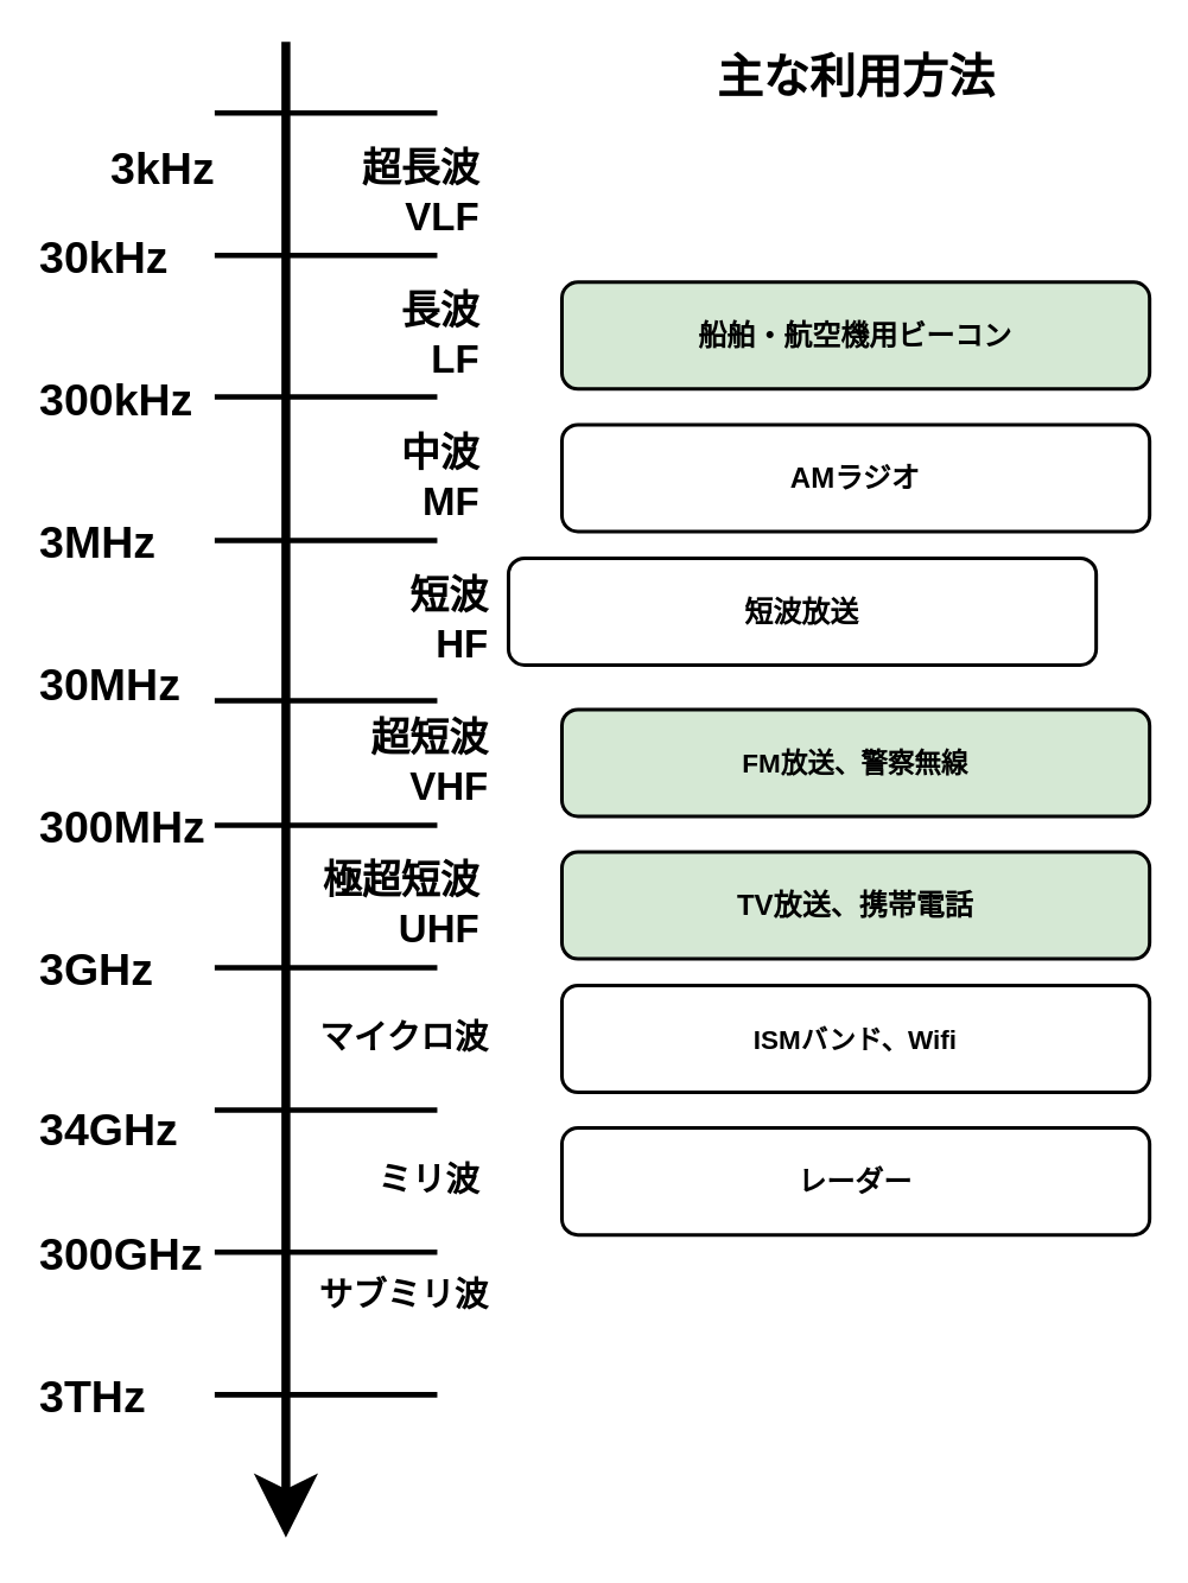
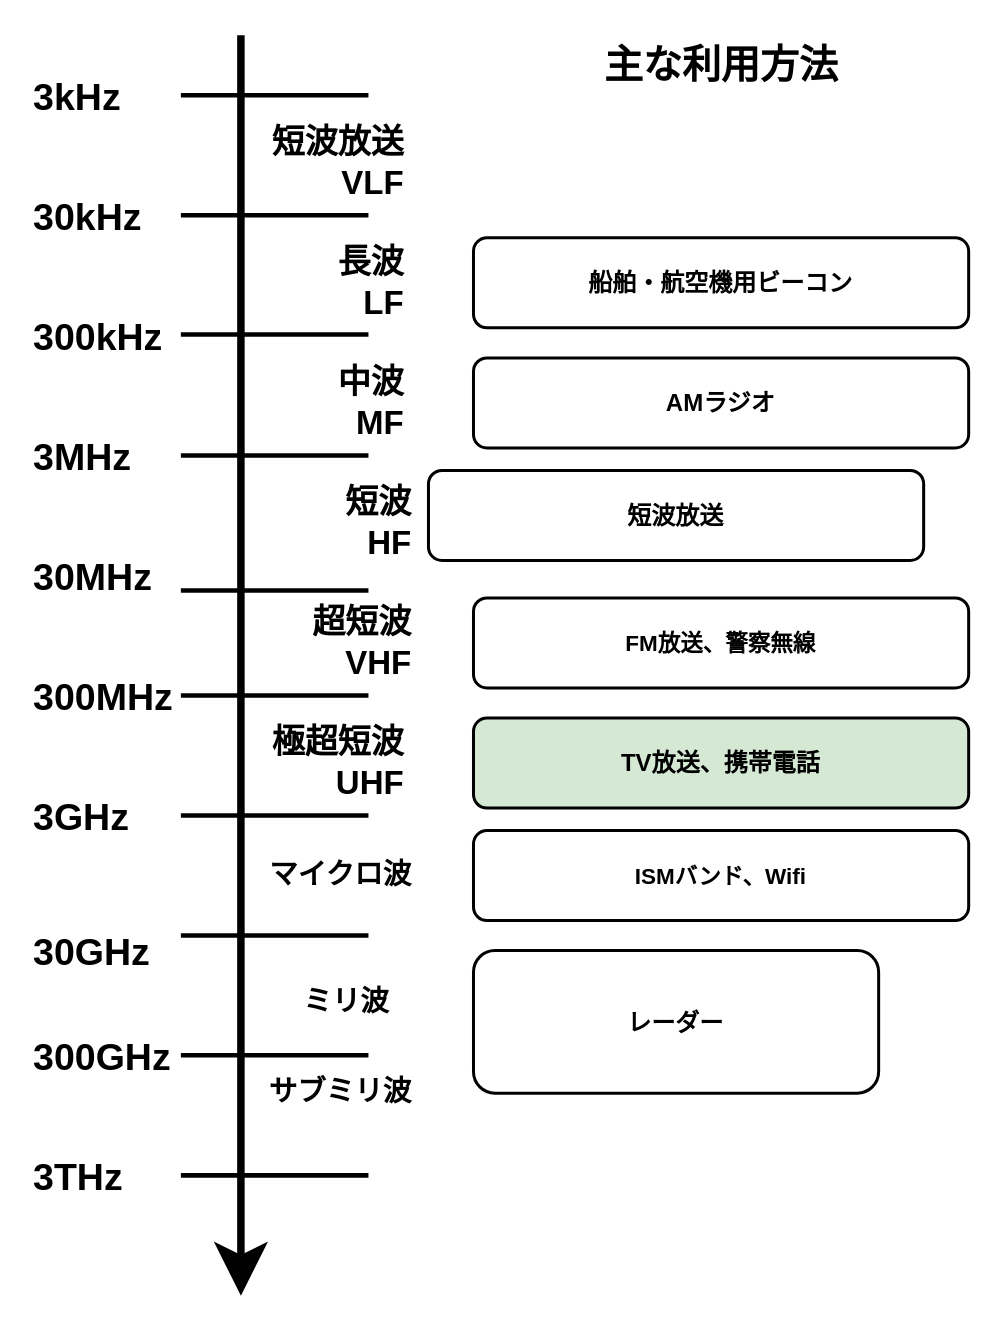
  <mxCell id="0" />
  <mxCell id="1" parent="0" />
  <mxCell id="2" value="" style="endArrow=classic;html=1;endFill=1;endSize=20;strokeWidth=5;" edge="1" parent="1"><mxGeometry width="50" height="50" relative="1" as="geometry"><mxPoint x="160" y="20" as="sourcePoint" /><mxPoint x="160" y="860" as="targetPoint" /></mxGeometry></mxCell>
  <mxCell id="3" value="" style="endArrow=none;html=1;endSize=3;strokeWidth=3;" edge="1" parent="1"><mxGeometry width="50" height="50" relative="1" as="geometry"><mxPoint x="245" y="60" as="sourcePoint" /><mxPoint x="120" y="60" as="targetPoint" /></mxGeometry></mxCell>
- <mxCell id="4" value="&lt;font&gt;3kHz&lt;/font&gt;" style="text;html=1;align=left;verticalAlign=middle;resizable=0;points=[];autosize=1;strokeColor=none;fillColor=none;strokeWidth=2;fontSize=25;fontStyle=1" vertex="1" parent="1"><mxGeometry x="60" y="70" width="80" height="40" as="geometry" /></mxCell>
+ <mxCell id="4" value="&lt;font&gt;3kHz&lt;/font&gt;" style="text;html=1;align=left;verticalAlign=middle;resizable=0;points=[];autosize=1;strokeColor=none;fillColor=none;strokeWidth=2;fontSize=25;fontStyle=1" vertex="1" parent="1"><mxGeometry x="20" y="40" width="80" height="40" as="geometry" /></mxCell>
  <mxCell id="5" value="&lt;font&gt;30kHz&lt;/font&gt;" style="text;html=1;align=left;verticalAlign=middle;resizable=0;points=[];autosize=1;strokeColor=none;fillColor=none;strokeWidth=2;fontSize=25;fontStyle=1" vertex="1" parent="1"><mxGeometry x="20" y="120" width="90" height="40" as="geometry" /></mxCell>
  <mxCell id="6" value="&lt;font&gt;300kHz&lt;/font&gt;" style="text;html=1;align=left;verticalAlign=middle;resizable=0;points=[];autosize=1;strokeColor=none;fillColor=none;strokeWidth=2;fontSize=25;fontStyle=1" vertex="1" parent="1"><mxGeometry x="20" y="200" width="110" height="40" as="geometry" /></mxCell>
  <mxCell id="7" value="&lt;font&gt;3MHz&lt;/font&gt;" style="text;html=1;align=left;verticalAlign=middle;resizable=0;points=[];autosize=1;strokeColor=none;fillColor=none;strokeWidth=2;fontSize=25;fontStyle=1" vertex="1" parent="1"><mxGeometry x="20" y="280" width="90" height="40" as="geometry" /></mxCell>
  <mxCell id="8" value="&lt;font&gt;30MHz&lt;/font&gt;" style="text;html=1;align=left;verticalAlign=middle;resizable=0;points=[];autosize=1;strokeColor=none;fillColor=none;strokeWidth=2;fontSize=25;fontStyle=1" vertex="1" parent="1"><mxGeometry x="20" y="360" width="100" height="40" as="geometry" /></mxCell>
  <mxCell id="9" value="&lt;font&gt;300MHz&lt;/font&gt;" style="text;html=1;align=left;verticalAlign=middle;resizable=0;points=[];autosize=1;strokeColor=none;fillColor=none;strokeWidth=2;fontSize=25;fontStyle=1" vertex="1" parent="1"><mxGeometry x="20" y="440" width="120" height="40" as="geometry" /></mxCell>
  <mxCell id="10" value="&lt;font&gt;3GHz&lt;/font&gt;" style="text;html=1;align=left;verticalAlign=middle;resizable=0;points=[];autosize=1;strokeColor=none;fillColor=none;strokeWidth=2;fontSize=25;fontStyle=1" vertex="1" parent="1"><mxGeometry x="20" y="520" width="90" height="40" as="geometry" /></mxCell>
- <mxCell id="11" value="&lt;font&gt;34GHz&lt;/font&gt;" style="text;html=1;align=left;verticalAlign=middle;resizable=0;points=[];autosize=1;strokeColor=none;fillColor=none;strokeWidth=2;fontSize=25;fontStyle=1" vertex="1" parent="1"><mxGeometry x="20" y="610" width="100" height="40" as="geometry" /></mxCell>
+ <mxCell id="11" value="&lt;font&gt;30GHz&lt;/font&gt;" style="text;html=1;align=left;verticalAlign=middle;resizable=0;points=[];autosize=1;strokeColor=none;fillColor=none;strokeWidth=2;fontSize=25;fontStyle=1" vertex="1" parent="1"><mxGeometry x="20" y="610" width="100" height="40" as="geometry" /></mxCell>
  <mxCell id="12" value="300GHz" style="text;html=1;align=left;verticalAlign=middle;resizable=0;points=[];autosize=1;strokeColor=none;fillColor=none;strokeWidth=2;fontSize=25;fontStyle=1" vertex="1" parent="1"><mxGeometry x="20" y="680" width="120" height="40" as="geometry" /></mxCell>
- <mxCell id="13" value="&lt;font style=&quot;font-size: 22px;&quot;&gt;超長波&lt;/font&gt;&lt;div&gt;&lt;span style=&quot;font-size: 22px;&quot;&gt;VLF&lt;/span&gt;&lt;/div&gt;" style="text;html=1;align=right;verticalAlign=middle;resizable=0;points=[];autosize=1;strokeColor=none;fillColor=none;fontStyle=1" vertex="1" parent="1"><mxGeometry x="180" y="70" width="90" height="70" as="geometry" /></mxCell>
+ <mxCell id="13" value="&lt;font style=&quot;font-size: 22px;&quot;&gt;短波放送&lt;/font&gt;&lt;div&gt;&lt;span style=&quot;font-size: 22px;&quot;&gt;VLF&lt;/span&gt;&lt;/div&gt;" style="text;html=1;align=right;verticalAlign=middle;resizable=0;points=[];autosize=1;strokeColor=none;fillColor=none;fontStyle=1" vertex="1" parent="1"><mxGeometry x="180" y="70" width="90" height="70" as="geometry" /></mxCell>
  <mxCell id="14" value="&lt;span style=&quot;font-size: 22px;&quot;&gt;長波&lt;/span&gt;&lt;div&gt;&lt;span style=&quot;font-size: 22px;&quot;&gt;LF&lt;/span&gt;&lt;/div&gt;" style="text;html=1;align=right;verticalAlign=middle;resizable=0;points=[];autosize=1;strokeColor=none;fillColor=none;fontStyle=1" vertex="1" parent="1"><mxGeometry x="200" y="150" width="70" height="70" as="geometry" /></mxCell>
  <mxCell id="15" value="&lt;span style=&quot;font-size: 22px;&quot;&gt;中波&lt;/span&gt;&lt;div&gt;&lt;span style=&quot;font-size: 22px;&quot;&gt;MF&lt;/span&gt;&lt;span style=&quot;font-family: monospace; font-size: 0px; background-color: transparent;&quot;&gt;%3CmxGraphModel%3E%3Croot%3E%3CmxCell%20id%3D%220%22%2F%3E%3CmxCell%20id%3D%221%22%20parent%3D%220%22%2F%3E%3CmxCell%20id%3D%222%22%20value%3D%22%26lt%3Bspan%20style%3D%26quot%3Bfont-size%3A%2022px%3B%26quot%3B%26gt%3B%E9%95%B7%E6%B3%A2%26lt%3B%2Fspan%26gt%3B%26lt%3Bdiv%26gt%3B%26lt%3Bspan%20style%3D%26quot%3Bfont-size%3A%2022px%3B%26quot%3B%26gt%3BLF%26lt%3B%2Fspan%26gt%3B%26lt%3B%2Fdiv%26gt%3B%22%20style%3D%22text%3Bhtml%3D1%3Balign%3Dcenter%3BverticalAlign%3Dmiddle%3Bresizable%3D0%3Bpoints%3D%5B%5D%3Bautosize%3D1%3BstrokeColor%3Dnone%3BfillColor%3Dnone%3B%22%20vertex%3D%221%22%20parent%3D%221%22%3E%3CmxGeometry%20x%3D%22270%22%20y%3D%22210%22%20width%3D%2270%22%20height%3D%2270%22%20as%3D%22geometry%22%2F%3E%3C%2FmxCell%3E%3C%2Froot%3E%3C%2FmxGraphModel%3E&lt;/span&gt;&lt;/div&gt;" style="text;html=1;align=right;verticalAlign=middle;resizable=0;points=[];autosize=1;strokeColor=none;fillColor=none;fontStyle=1" vertex="1" parent="1"><mxGeometry x="200" y="230" width="70" height="70" as="geometry" /></mxCell>
  <mxCell id="16" value="&lt;span style=&quot;font-size: 22px;&quot;&gt;短波&lt;/span&gt;&lt;div&gt;&lt;span style=&quot;font-size: 22px;&quot;&gt;HF&lt;/span&gt;&lt;/div&gt;" style="text;html=1;align=right;verticalAlign=middle;resizable=0;points=[];autosize=1;strokeColor=none;fillColor=none;fontStyle=1" vertex="1" parent="1"><mxGeometry x="205" y="310" width="70" height="70" as="geometry" /></mxCell>
  <mxCell id="17" value="&lt;span style=&quot;font-size: 22px;&quot;&gt;超短波&lt;/span&gt;&lt;div&gt;&lt;span style=&quot;font-size: 22px;&quot;&gt;VHF&lt;/span&gt;&lt;/div&gt;" style="text;html=1;align=right;verticalAlign=middle;resizable=0;points=[];autosize=1;strokeColor=none;fillColor=none;fontStyle=1" vertex="1" parent="1"><mxGeometry x="185" y="390" width="90" height="70" as="geometry" /></mxCell>
  <mxCell id="18" value="&lt;span style=&quot;font-size: 22px;&quot;&gt;極超短波&lt;/span&gt;&lt;div&gt;&lt;span style=&quot;font-size: 22px;&quot;&gt;UHF&lt;/span&gt;&lt;/div&gt;" style="text;html=1;align=right;verticalAlign=middle;resizable=0;points=[];autosize=1;strokeColor=none;fillColor=none;fontStyle=1" vertex="1" parent="1"><mxGeometry x="160" y="470" width="110" height="70" as="geometry" /></mxCell>
  <mxCell id="19" value="&lt;font style=&quot;font-size: 19px;&quot;&gt;マイクロ波&lt;/font&gt;" style="text;html=1;align=right;verticalAlign=middle;resizable=0;points=[];autosize=1;strokeColor=none;fillColor=none;fontStyle=1" vertex="1" parent="1"><mxGeometry x="155" y="560" width="120" height="40" as="geometry" /></mxCell>
- <mxCell id="20" value="&lt;font&gt;ミリ波&lt;/font&gt;" style="text;html=1;align=right;verticalAlign=middle;resizable=0;points=[];autosize=1;strokeColor=none;fillColor=none;fontSize=19;fontStyle=1" vertex="1" parent="1"><mxGeometry x="190" y="640" width="80" height="40" as="geometry" /></mxCell>
+ <mxCell id="20" value="&lt;font&gt;ミリ波&lt;/font&gt;" style="text;html=1;align=right;verticalAlign=middle;resizable=0;points=[];autosize=1;strokeColor=none;fillColor=none;fontSize=19;fontStyle=1" vertex="1" parent="1"><mxGeometry x="180" y="645" width="80" height="40" as="geometry" /></mxCell>
  <mxCell id="21" value="&lt;font&gt;3THz&lt;/font&gt;" style="text;html=1;align=left;verticalAlign=middle;resizable=0;points=[];autosize=1;strokeColor=none;fillColor=none;strokeWidth=2;fontSize=25;fontStyle=1" vertex="1" parent="1"><mxGeometry x="20" y="760" width="80" height="40" as="geometry" /></mxCell>
  <mxCell id="22" value="&lt;font style=&quot;font-size: 19px;&quot;&gt;サブミリ波&lt;/font&gt;" style="text;html=1;align=right;verticalAlign=middle;resizable=0;points=[];autosize=1;strokeColor=none;fillColor=none;fontStyle=1" vertex="1" parent="1"><mxGeometry x="155" y="705" width="120" height="40" as="geometry" /></mxCell>
  <mxCell id="23" value="" style="endArrow=none;html=1;endSize=3;strokeWidth=3;" edge="1" parent="1"><mxGeometry width="50" height="50" relative="1" as="geometry"><mxPoint x="245" y="140" as="sourcePoint" /><mxPoint x="120" y="140" as="targetPoint" /></mxGeometry></mxCell>
  <mxCell id="24" value="" style="endArrow=none;html=1;endSize=3;strokeWidth=3;" edge="1" parent="1"><mxGeometry width="50" height="50" relative="1" as="geometry"><mxPoint x="245" y="219.47" as="sourcePoint" /><mxPoint x="120" y="219.47" as="targetPoint" /></mxGeometry></mxCell>
  <mxCell id="25" value="" style="endArrow=none;html=1;endSize=3;strokeWidth=3;" edge="1" parent="1"><mxGeometry width="50" height="50" relative="1" as="geometry"><mxPoint x="245" y="300" as="sourcePoint" /><mxPoint x="120" y="300" as="targetPoint" /></mxGeometry></mxCell>
  <mxCell id="26" value="" style="endArrow=none;html=1;endSize=3;strokeWidth=3;" edge="1" parent="1"><mxGeometry width="50" height="50" relative="1" as="geometry"><mxPoint x="245" y="390" as="sourcePoint" /><mxPoint x="120" y="390" as="targetPoint" /></mxGeometry></mxCell>
  <mxCell id="27" value="" style="endArrow=none;html=1;endSize=3;strokeWidth=3;" edge="1" parent="1"><mxGeometry width="50" height="50" relative="1" as="geometry"><mxPoint x="245" y="460" as="sourcePoint" /><mxPoint x="120" y="460" as="targetPoint" /></mxGeometry></mxCell>
  <mxCell id="28" value="" style="endArrow=none;html=1;endSize=3;strokeWidth=3;" edge="1" parent="1"><mxGeometry width="50" height="50" relative="1" as="geometry"><mxPoint x="245" y="540" as="sourcePoint" /><mxPoint x="120" y="540" as="targetPoint" /></mxGeometry></mxCell>
  <mxCell id="29" value="" style="endArrow=none;html=1;endSize=3;strokeWidth=3;" edge="1" parent="1"><mxGeometry width="50" height="50" relative="1" as="geometry"><mxPoint x="245" y="620" as="sourcePoint" /><mxPoint x="120" y="620" as="targetPoint" /></mxGeometry></mxCell>
  <mxCell id="30" value="" style="endArrow=none;html=1;endSize=3;strokeWidth=3;" edge="1" parent="1"><mxGeometry width="50" height="50" relative="1" as="geometry"><mxPoint x="245" y="699.79" as="sourcePoint" /><mxPoint x="120" y="699.79" as="targetPoint" /></mxGeometry></mxCell>
  <mxCell id="31" value="" style="endArrow=none;html=1;endSize=3;strokeWidth=3;" edge="1" parent="1"><mxGeometry width="50" height="50" relative="1" as="geometry"><mxPoint x="245" y="779.79" as="sourcePoint" /><mxPoint x="120" y="779.79" as="targetPoint" /></mxGeometry></mxCell>
  <mxCell id="32" value="&lt;font style=&quot;font-size: 16px;&quot;&gt;AMラジオ&lt;/font&gt;" style="rounded=1;whiteSpace=wrap;html=1;strokeWidth=2;fontStyle=1" vertex="1" parent="1"><mxGeometry x="315" y="235" width="330" height="60" as="geometry" /></mxCell>
- <mxCell id="33" value="FM放送、警察無線" style="rounded=1;whiteSpace=wrap;html=1;strokeWidth=2;fontStyle=1;fontSize=15;fillColor=#d5e8d4;" vertex="1" parent="1"><mxGeometry x="315" y="395" width="330" height="60" as="geometry" /></mxCell>
- <mxCell id="34" value="&lt;font style=&quot;font-size: 16px;&quot;&gt;船舶・航空機用ビーコン&lt;/font&gt;" style="rounded=1;whiteSpace=wrap;html=1;strokeWidth=2;fontStyle=1;fillColor=#d5e8d4;" vertex="1" parent="1"><mxGeometry x="315" y="155" width="330" height="60" as="geometry" /></mxCell>
+ <mxCell id="33" value="FM放送、警察無線" style="rounded=1;whiteSpace=wrap;html=1;strokeWidth=2;fontStyle=1;fontSize=15;" vertex="1" parent="1"><mxGeometry x="315" y="395" width="330" height="60" as="geometry" /></mxCell>
+ <mxCell id="34" value="&lt;font style=&quot;font-size: 16px;&quot;&gt;船舶・航空機用ビーコン&lt;/font&gt;" style="rounded=1;whiteSpace=wrap;html=1;strokeWidth=2;fontStyle=1" vertex="1" parent="1"><mxGeometry x="315" y="155" width="330" height="60" as="geometry" /></mxCell>
  <mxCell id="35" value="TV放送、携帯電話" style="rounded=1;whiteSpace=wrap;html=1;strokeWidth=2;fontStyle=1;fontSize=16;fillColor=#d5e8d4;" vertex="1" parent="1"><mxGeometry x="315" y="475" width="330" height="60" as="geometry" /></mxCell>
  <mxCell id="36" value="ISMバンド、Wifi" style="rounded=1;whiteSpace=wrap;html=1;strokeWidth=2;fontStyle=1;fontSize=15;" vertex="1" parent="1"><mxGeometry x="315" y="550" width="330" height="60" as="geometry" /></mxCell>
- <mxCell id="37" value="レーダー" style="rounded=1;whiteSpace=wrap;html=1;strokeWidth=2;fontStyle=1;fontSize=16;" vertex="1" parent="1"><mxGeometry x="315" y="630" width="330" height="60" as="geometry" /></mxCell>
+ <mxCell id="37" value="レーダー" style="rounded=1;whiteSpace=wrap;html=1;strokeWidth=2;fontStyle=1;fontSize=16;" vertex="1" parent="1"><mxGeometry x="315" y="630" width="270" height="95" as="geometry" /></mxCell>
  <mxCell id="38" value="&lt;font style=&quot;font-size: 26px;&quot;&gt;主な利用方法&lt;/font&gt;" style="text;html=1;align=center;verticalAlign=middle;resizable=0;points=[];autosize=1;strokeColor=none;fillColor=none;fontStyle=1" vertex="1" parent="1"><mxGeometry x="390" y="20" width="180" height="40" as="geometry" /></mxCell>
  <mxCell id="39" value="&lt;font style=&quot;font-size: 16px;&quot;&gt;短波放送&lt;/font&gt;" style="rounded=1;whiteSpace=wrap;html=1;strokeWidth=2;fontStyle=1" vertex="1" parent="1"><mxGeometry x="285" y="310" width="330" height="60" as="geometry" /></mxCell>
